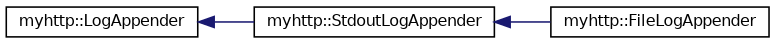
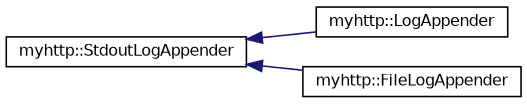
  digraph {
    rankdir=LR
    node [color=black fillcolor=white fontname=Helvetica fontsize=10 shape=record style=filled]
    edge [color=midnightblue dir=back fontname=Helvetica fontsize=10 labelfontname=Helvetica labelfontsize=10 style=solid]
    n1 [height=0.2 label="myhttp::LogAppender" width=0.4]
    n2 [height=0.2 label="myhttp::StdoutLogAppender" width=0.4]
    n3 [height=0.2 label="myhttp::FileLogAppender" width=0.4]
-   n1 -> n2
+   n2 -> n1
    n2 -> n3
  }
